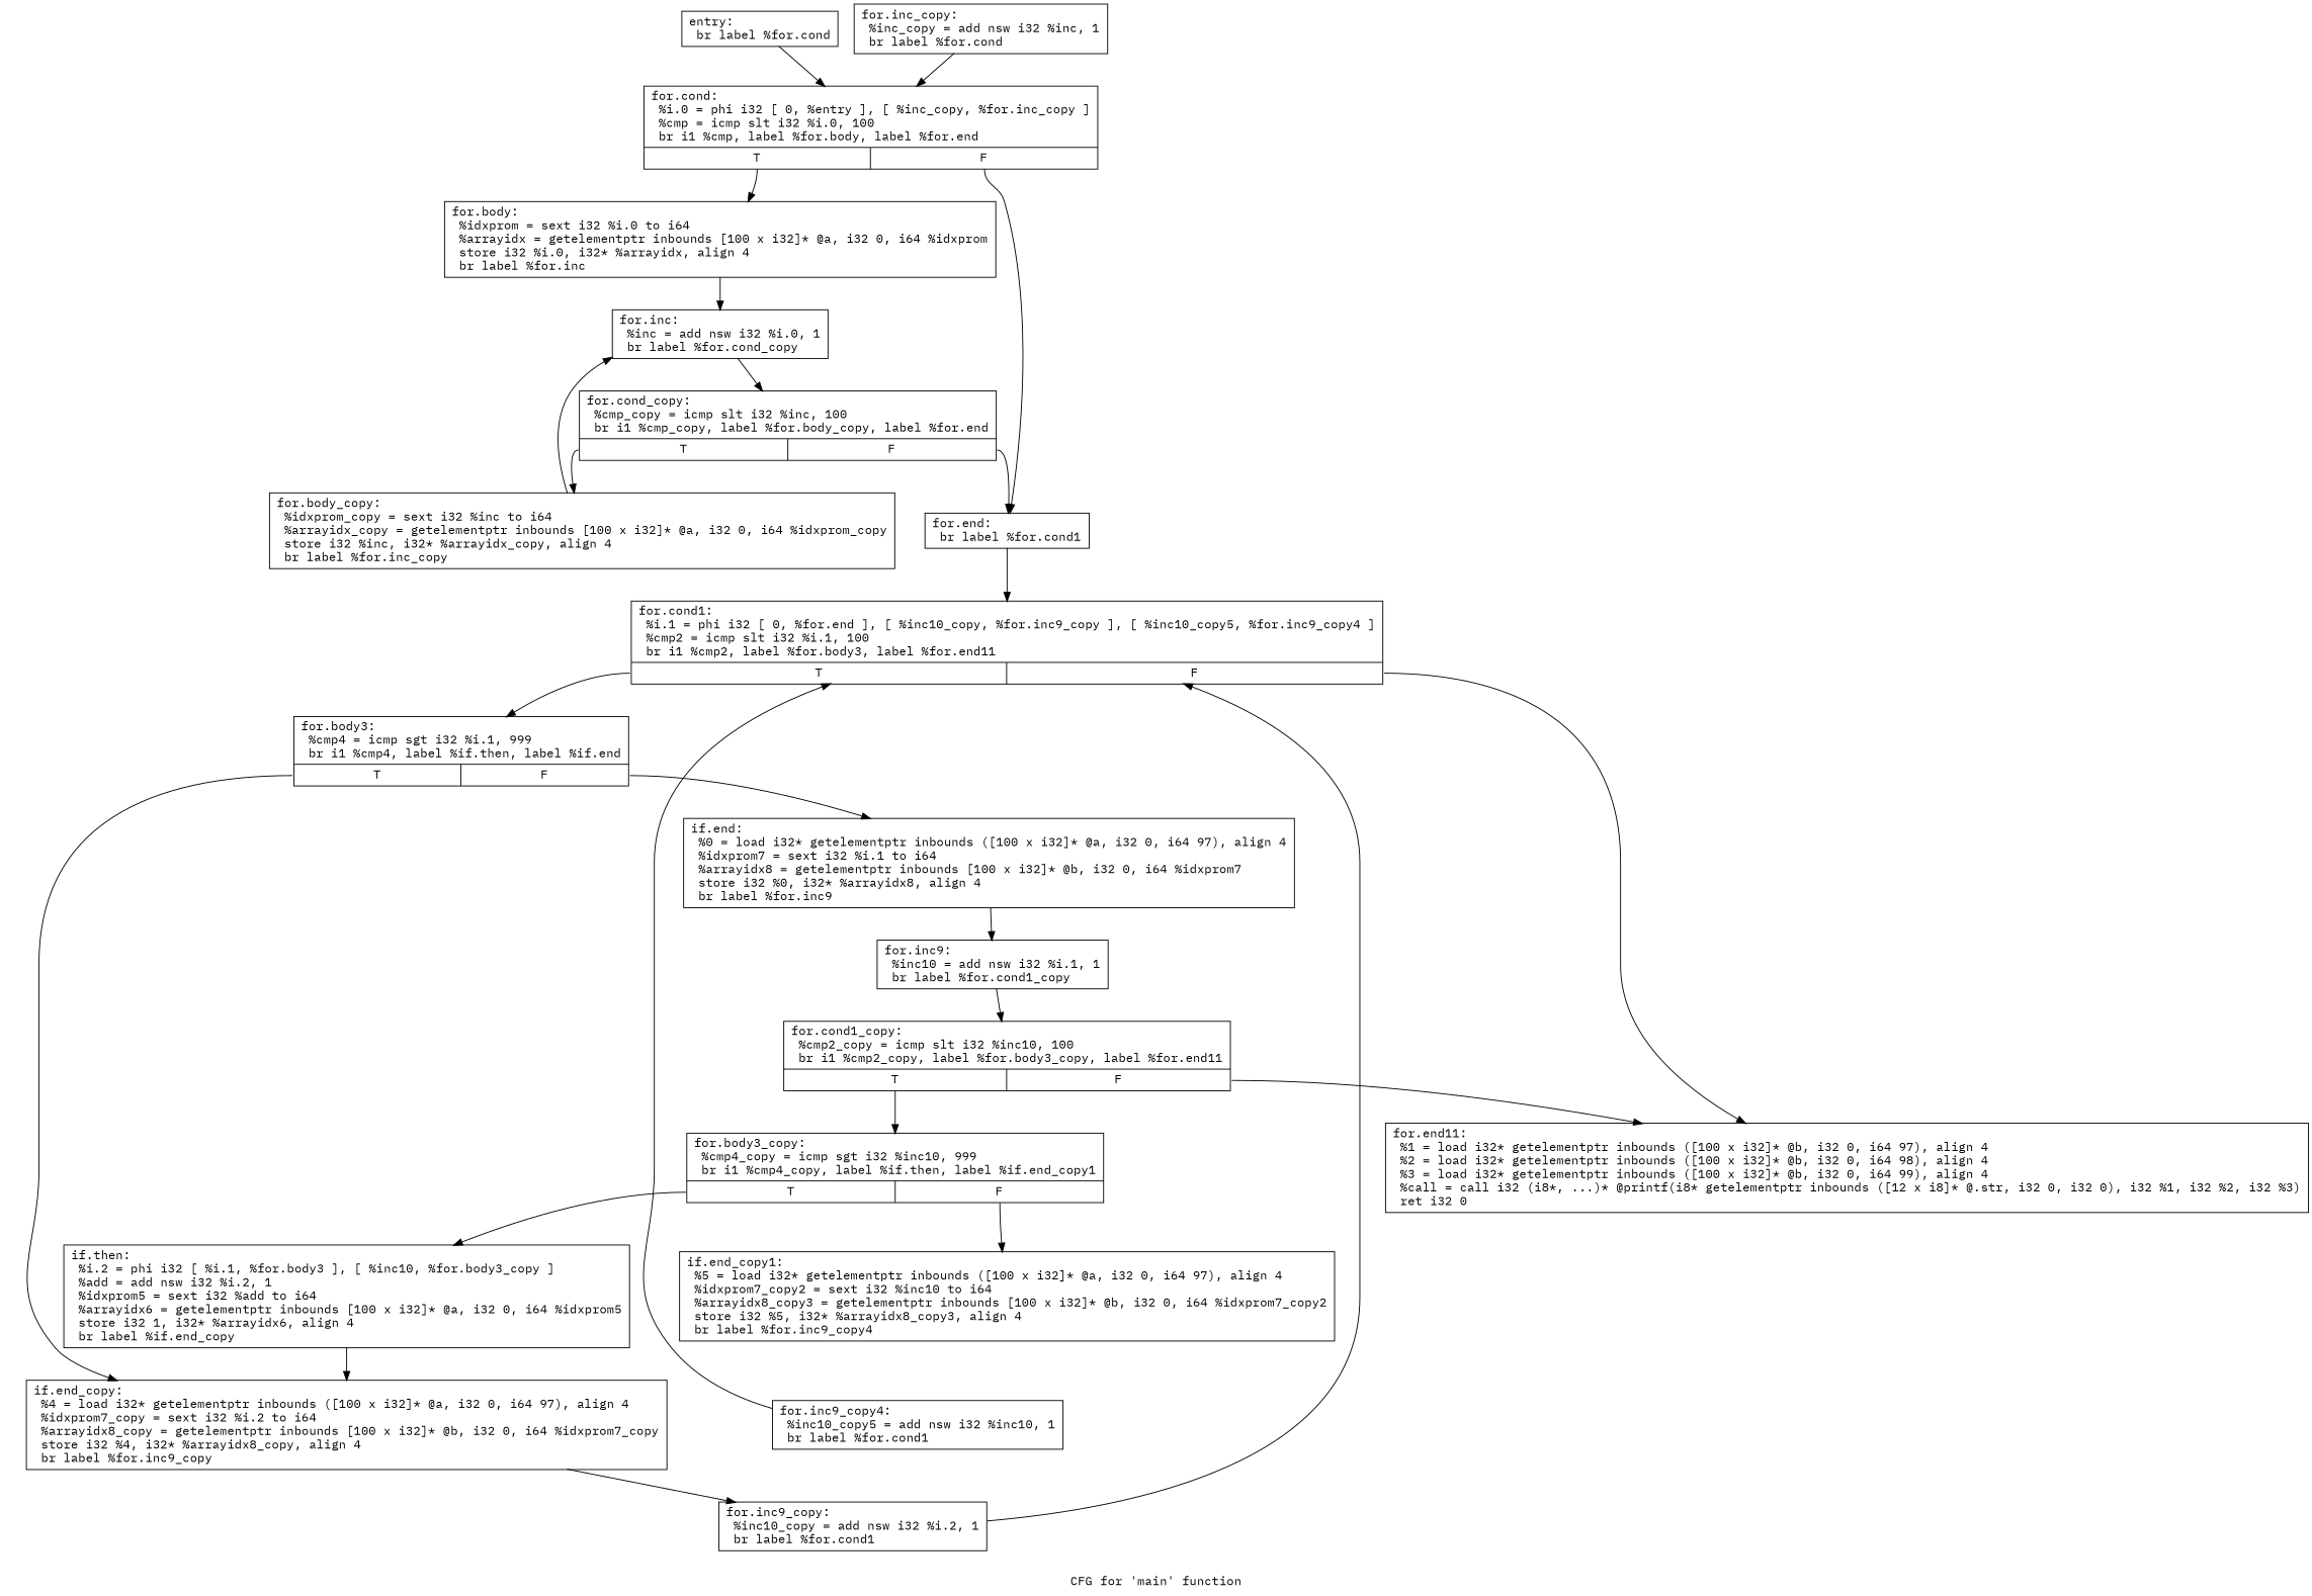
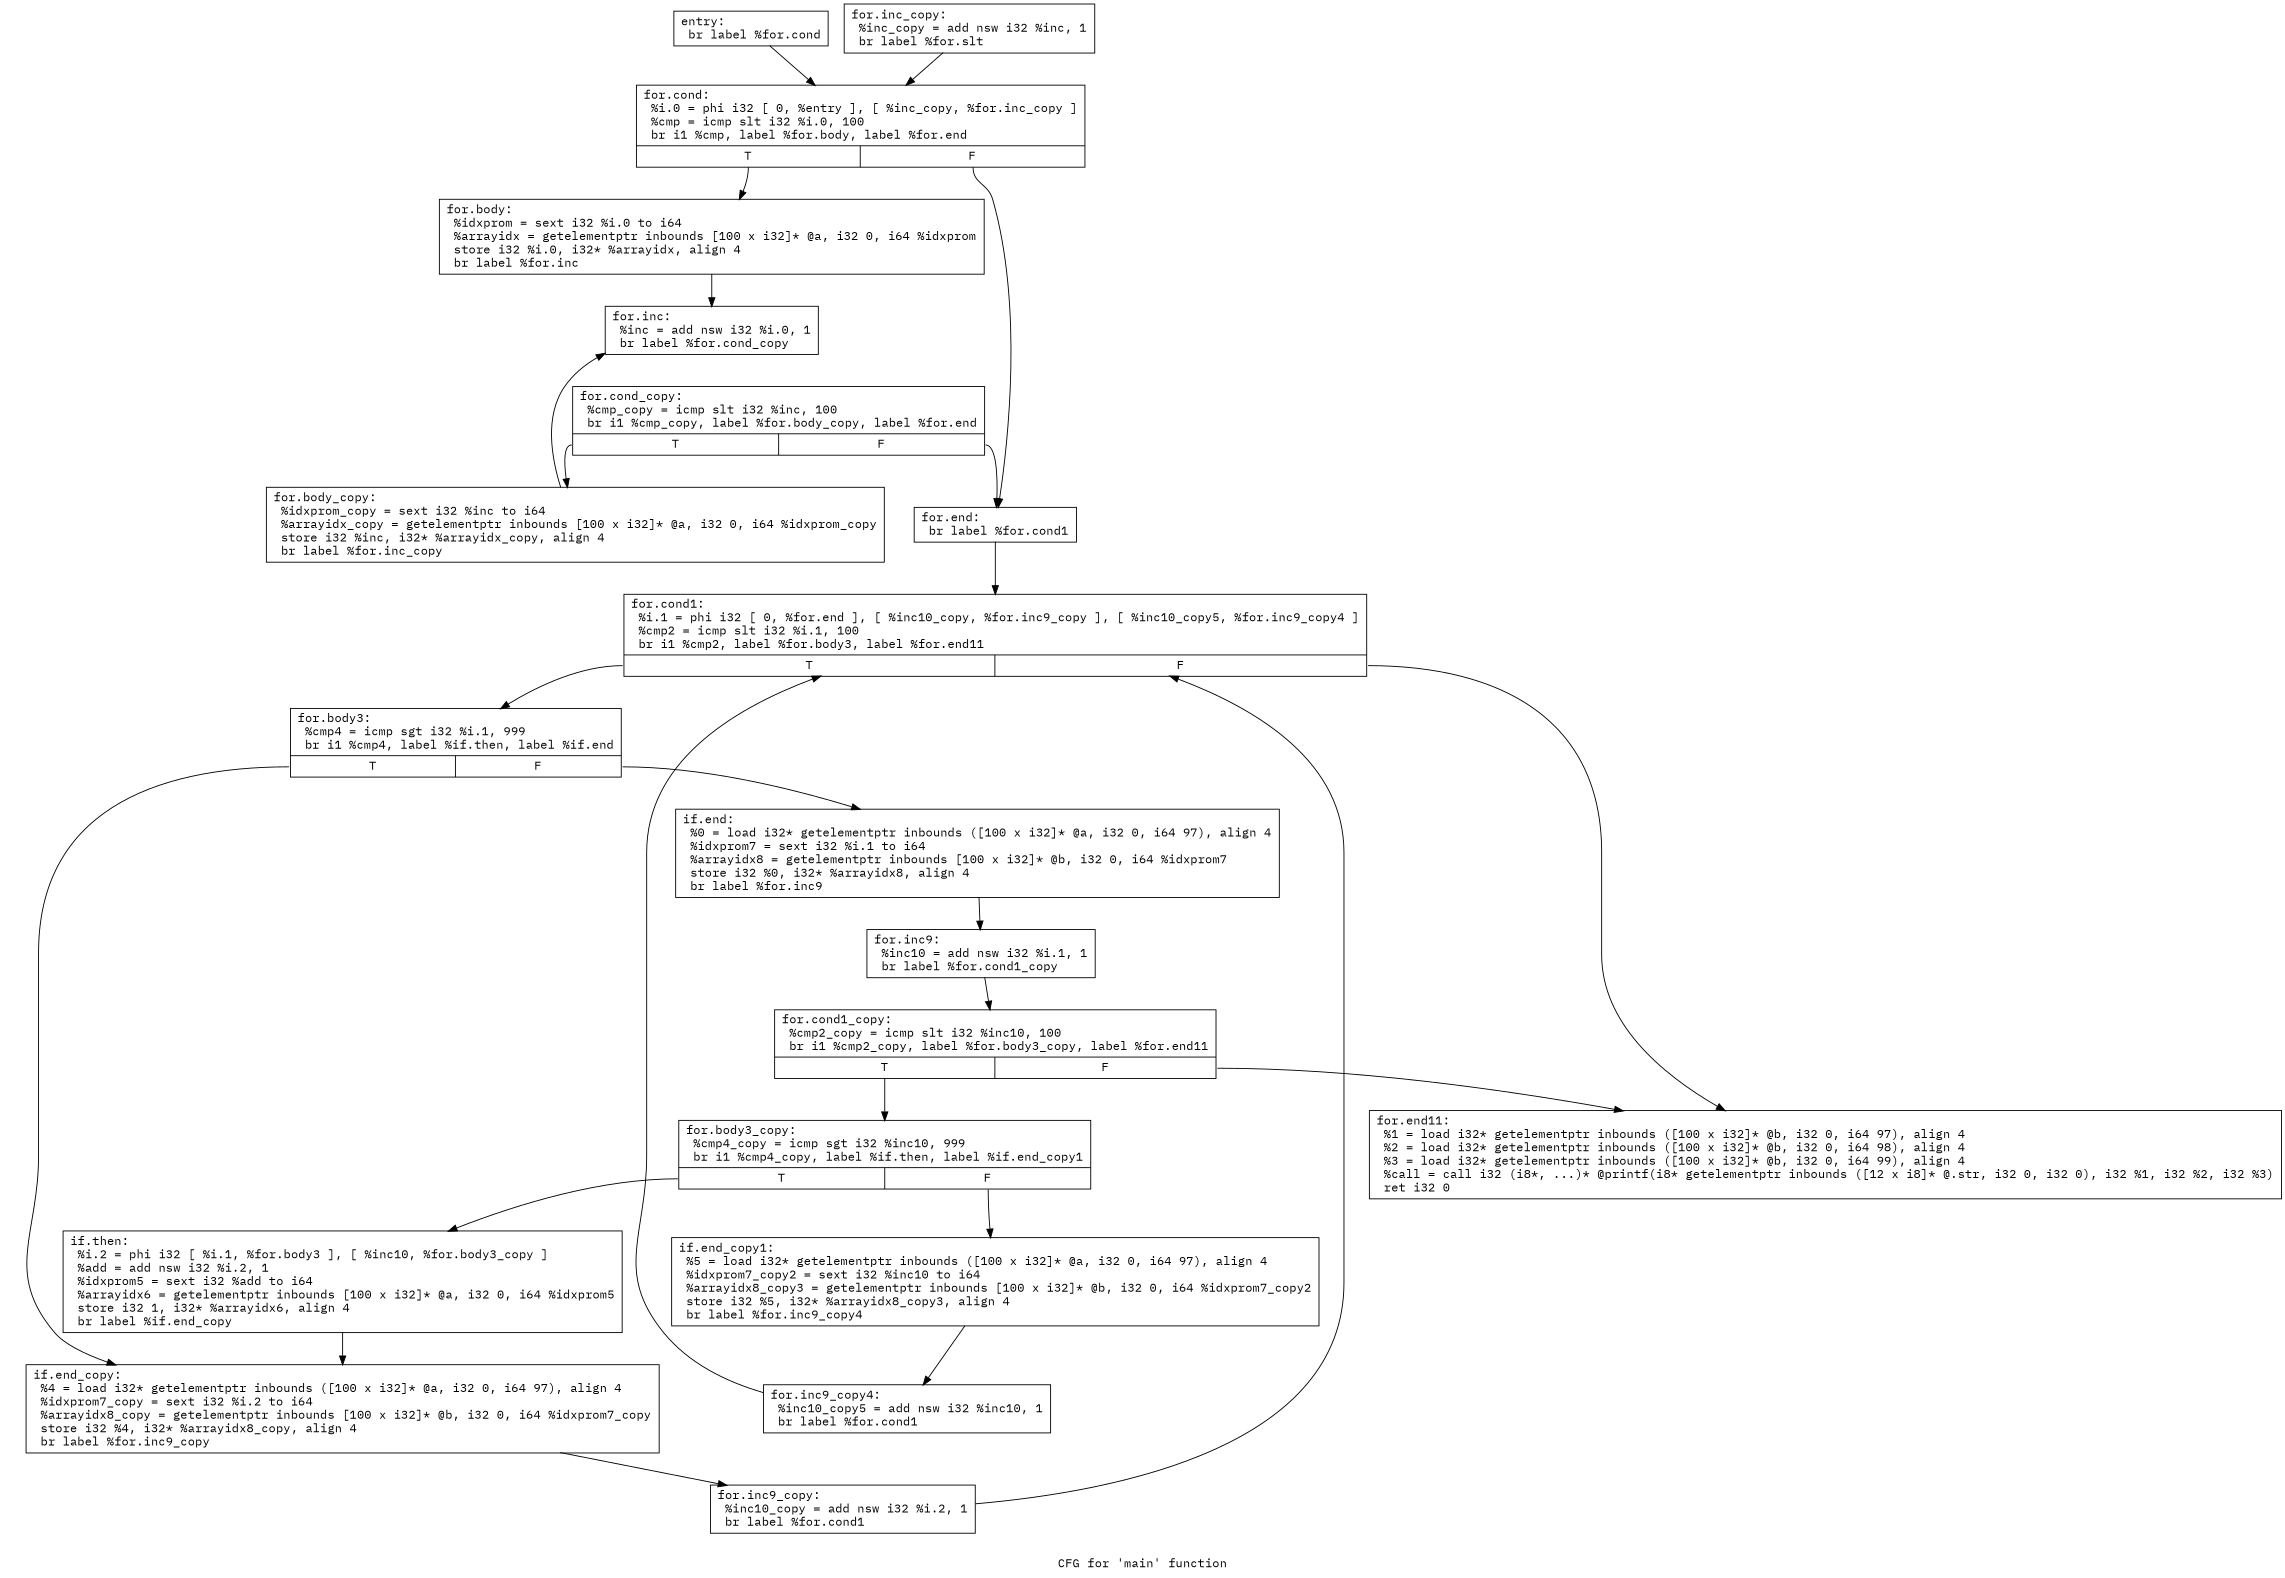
  digraph {
    fontname="IBM Plex Mono"
    label="CFG for 'main' function"
    node [fontname="IBM Plex Mono" shape=record]
    edge [fontname="IBM Plex Mono"]
    n1 [label="{entry:\l  br label %for.cond\l}"]
    n2 [label="{for.cond:                                         \l  %i.0 = phi i32 [ 0, %entry ], [ %inc_copy, %for.inc_copy ]\l  %cmp = icmp slt i32 %i.0, 100\l  br i1 %cmp, label %for.body, label %for.end\l|{<s0>T|<s1>F}}"]
    n3 [label="{for.body:                                         \l  %idxprom = sext i32 %i.0 to i64\l  %arrayidx = getelementptr inbounds [100 x i32]* @a, i32 0, i64 %idxprom\l  store i32 %i.0, i32* %arrayidx, align 4\l  br label %for.inc\l}"]
    n4 [label="{for.end:                                          \l  br label %for.cond1\l}"]
    n5 [label="{for.inc:                                          \l  %inc = add nsw i32 %i.0, 1\l  br label %for.cond_copy\l}"]
    n6 [label="{for.cond1:                                        \l  %i.1 = phi i32 [ 0, %for.end ], [ %inc10_copy, %for.inc9_copy ], [ %inc10_copy5, %for.inc9_copy4 ]\l  %cmp2 = icmp slt i32 %i.1, 100\l  br i1 %cmp2, label %for.body3, label %for.end11\l|{<s0>T|<s1>F}}"]
    n7 [label="{for.cond_copy:                                    \l  %cmp_copy = icmp slt i32 %inc, 100\l  br i1 %cmp_copy, label %for.body_copy, label %for.end\l|{<s0>T|<s1>F}}"]
    n8 [label="{for.body3:                                        \l  %cmp4 = icmp sgt i32 %i.1, 999\l  br i1 %cmp4, label %if.then, label %if.end\l|{<s0>T|<s1>F}}"]
    n9 [label="{for.end11:                                        \l  %1 = load i32* getelementptr inbounds ([100 x i32]* @b, i32 0, i64 97), align 4\l  %2 = load i32* getelementptr inbounds ([100 x i32]* @b, i32 0, i64 98), align 4\l  %3 = load i32* getelementptr inbounds ([100 x i32]* @b, i32 0, i64 99), align 4\l  %call = call i32 (i8*, ...)* @printf(i8* getelementptr inbounds ([12 x i8]* @.str, i32 0, i32 0), i32 %1, i32 %2, i32 %3)\l  ret i32 0\l}"]
    n10 [label="{for.body_copy:                                    \l  %idxprom_copy = sext i32 %inc to i64\l  %arrayidx_copy = getelementptr inbounds [100 x i32]* @a, i32 0, i64 %idxprom_copy\l  store i32 %inc, i32* %arrayidx_copy, align 4\l  br label %for.inc_copy\l}"]
    n11 [label="{if.end:                                           \l  %0 = load i32* getelementptr inbounds ([100 x i32]* @a, i32 0, i64 97), align 4\l  %idxprom7 = sext i32 %i.1 to i64\l  %arrayidx8 = getelementptr inbounds [100 x i32]* @b, i32 0, i64 %idxprom7\l  store i32 %0, i32* %arrayidx8, align 4\l  br label %for.inc9\l}"]
    n12 [label="{if.end_copy:                                      \l  %4 = load i32* getelementptr inbounds ([100 x i32]* @a, i32 0, i64 97), align 4\l  %idxprom7_copy = sext i32 %i.2 to i64\l  %arrayidx8_copy = getelementptr inbounds [100 x i32]* @b, i32 0, i64 %idxprom7_copy\l  store i32 %4, i32* %arrayidx8_copy, align 4\l  br label %for.inc9_copy\l}"]
    n13 [label="{if.then:                                          \l  %i.2 = phi i32 [ %i.1, %for.body3 ], [ %inc10, %for.body3_copy ]\l  %add = add nsw i32 %i.2, 1\l  %idxprom5 = sext i32 %add to i64\l  %arrayidx6 = getelementptr inbounds [100 x i32]* @a, i32 0, i64 %idxprom5\l  store i32 1, i32* %arrayidx6, align 4\l  br label %if.end_copy\l}"]
    n14 [label="{for.inc9:                                         \l  %inc10 = add nsw i32 %i.1, 1\l  br label %for.cond1_copy\l}"]
    n15 [label="{for.inc9_copy:                                    \l  %inc10_copy = add nsw i32 %i.2, 1\l  br label %for.cond1\l}"]
    n16 [label="{for.cond1_copy:                                   \l  %cmp2_copy = icmp slt i32 %inc10, 100\l  br i1 %cmp2_copy, label %for.body3_copy, label %for.end11\l|{<s0>T|<s1>F}}"]
    n17 [label="{for.body3_copy:                                   \l  %cmp4_copy = icmp sgt i32 %inc10, 999\l  br i1 %cmp4_copy, label %if.then, label %if.end_copy1\l|{<s0>T|<s1>F}}"]
    n18 [label="{if.end_copy1:                                     \l  %5 = load i32* getelementptr inbounds ([100 x i32]* @a, i32 0, i64 97), align 4\l  %idxprom7_copy2 = sext i32 %inc10 to i64\l  %arrayidx8_copy3 = getelementptr inbounds [100 x i32]* @b, i32 0, i64 %idxprom7_copy2\l  store i32 %5, i32* %arrayidx8_copy3, align 4\l  br label %for.inc9_copy4\l}"]
-   n19 [label="{for.inc_copy:                                     \l  %inc_copy = add nsw i32 %inc, 1\l  br label %for.cond\l}"]
+   n19 [label="{for.inc_copy:                                     \l  %inc_copy = add nsw i32 %inc, 1\l  br label %for.slt\l}"]
    n20 [label="{for.inc9_copy4:                                   \l  %inc10_copy5 = add nsw i32 %inc10, 1\l  br label %for.cond1\l}"]
    n1 -> n2
    n2 -> n3 [tailport=s0]
    n2 -> n4 [tailport=s1]
    n3 -> n5
    n4 -> n6
-   n5 -> n7
    n6 -> n8 [tailport=s0]
    n6 -> n9 [tailport=s1]
    n7 -> n4 [tailport=s1]
    n7 -> n10 [tailport=s0]
    n8 -> n11 [tailport=s1]
    n8 -> n12 [tailport=s0]
    n10 -> n5
    n11 -> n14
    n12 -> n15
    n13 -> n12
    n14 -> n16
    n15 -> n6
    n16 -> n9 [tailport=s1]
    n16 -> n17 [tailport=s0]
    n17 -> n13 [tailport=s0]
    n17 -> n18 [tailport=s1]
+   n18 -> n20
    n19 -> n2
    n20 -> n6
  }
